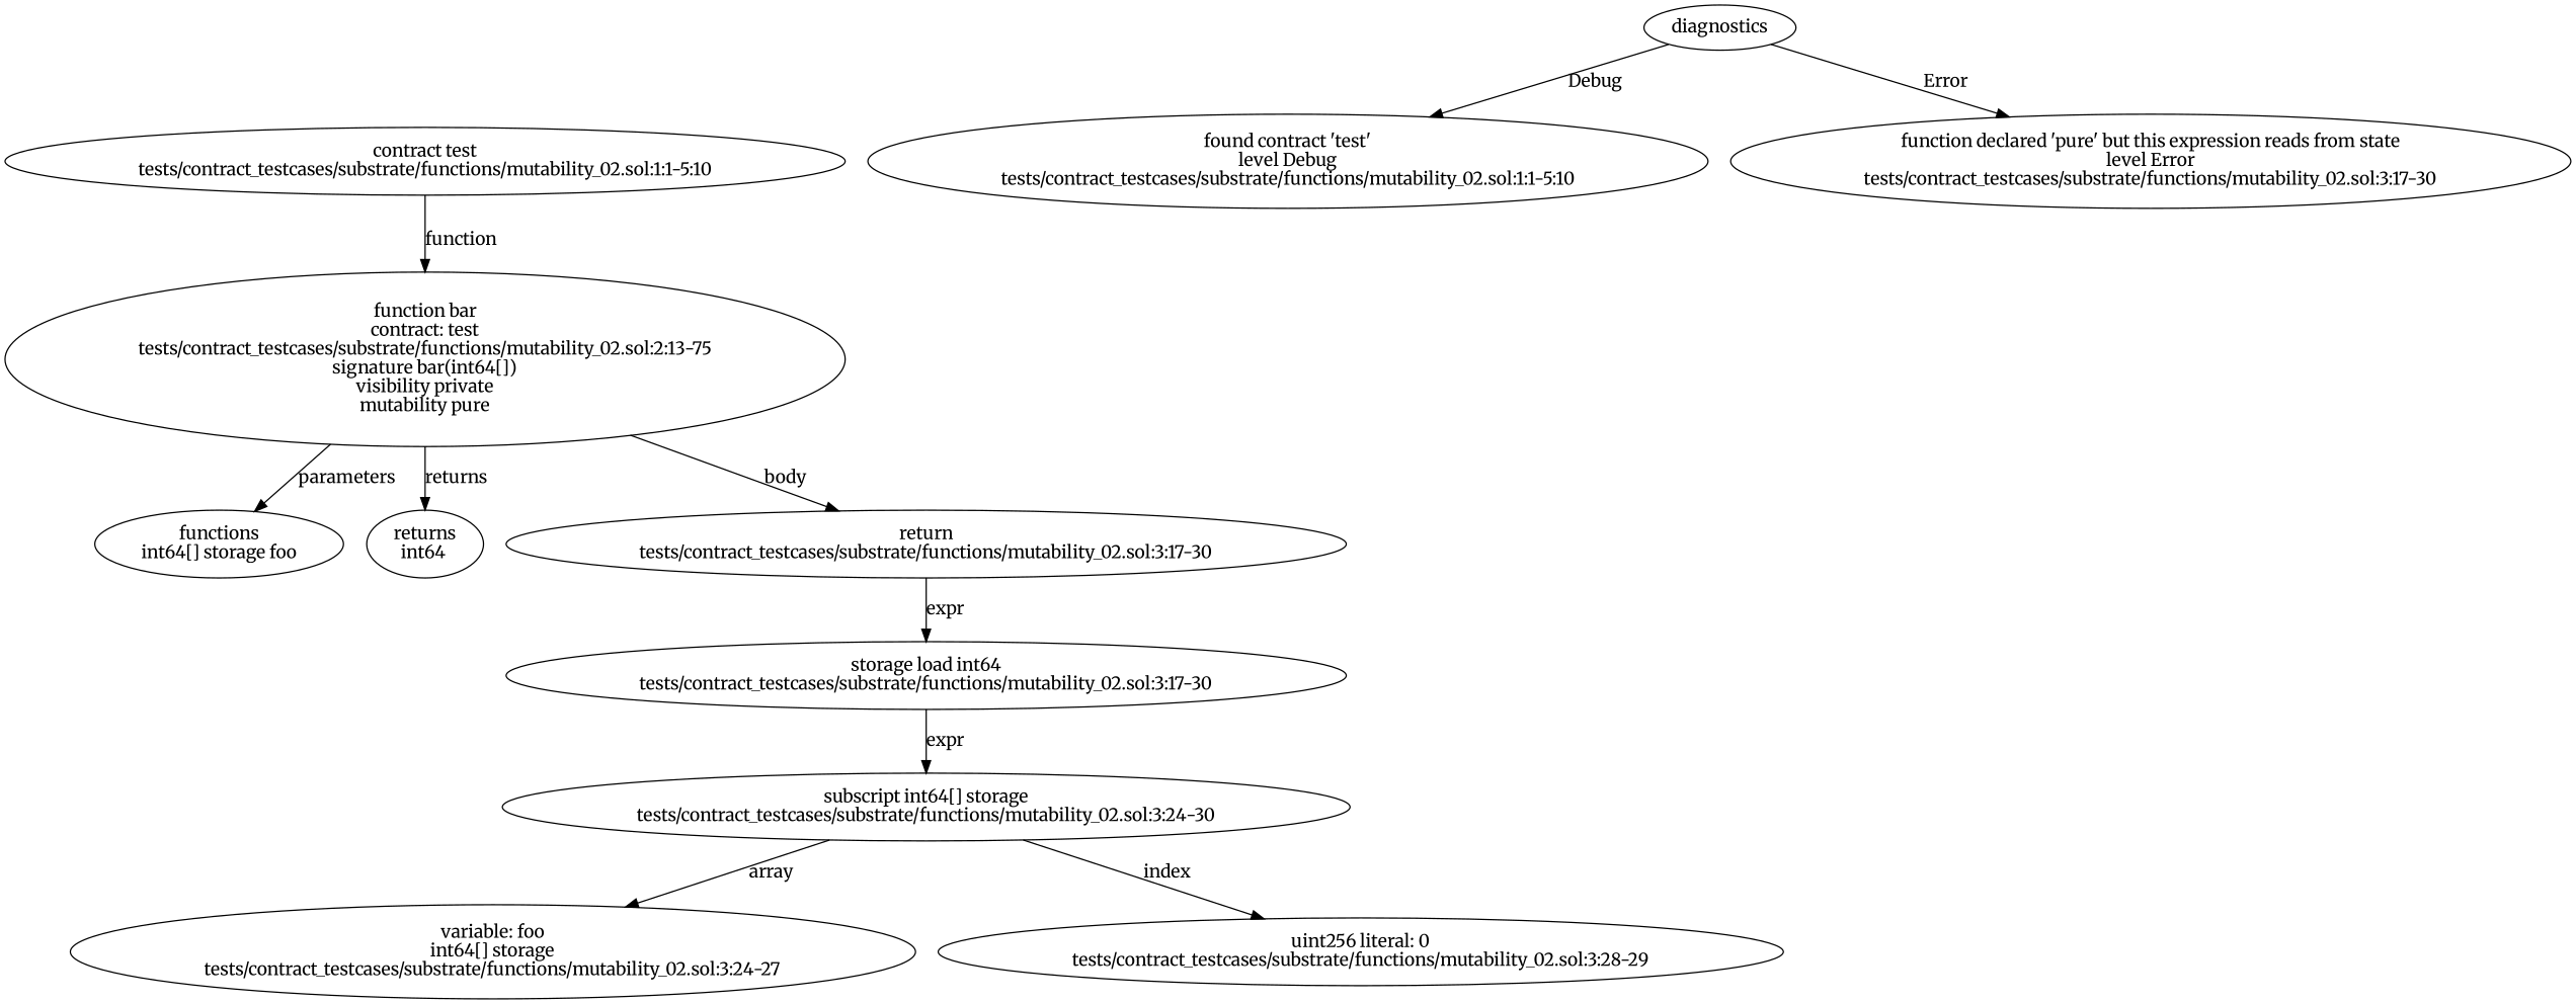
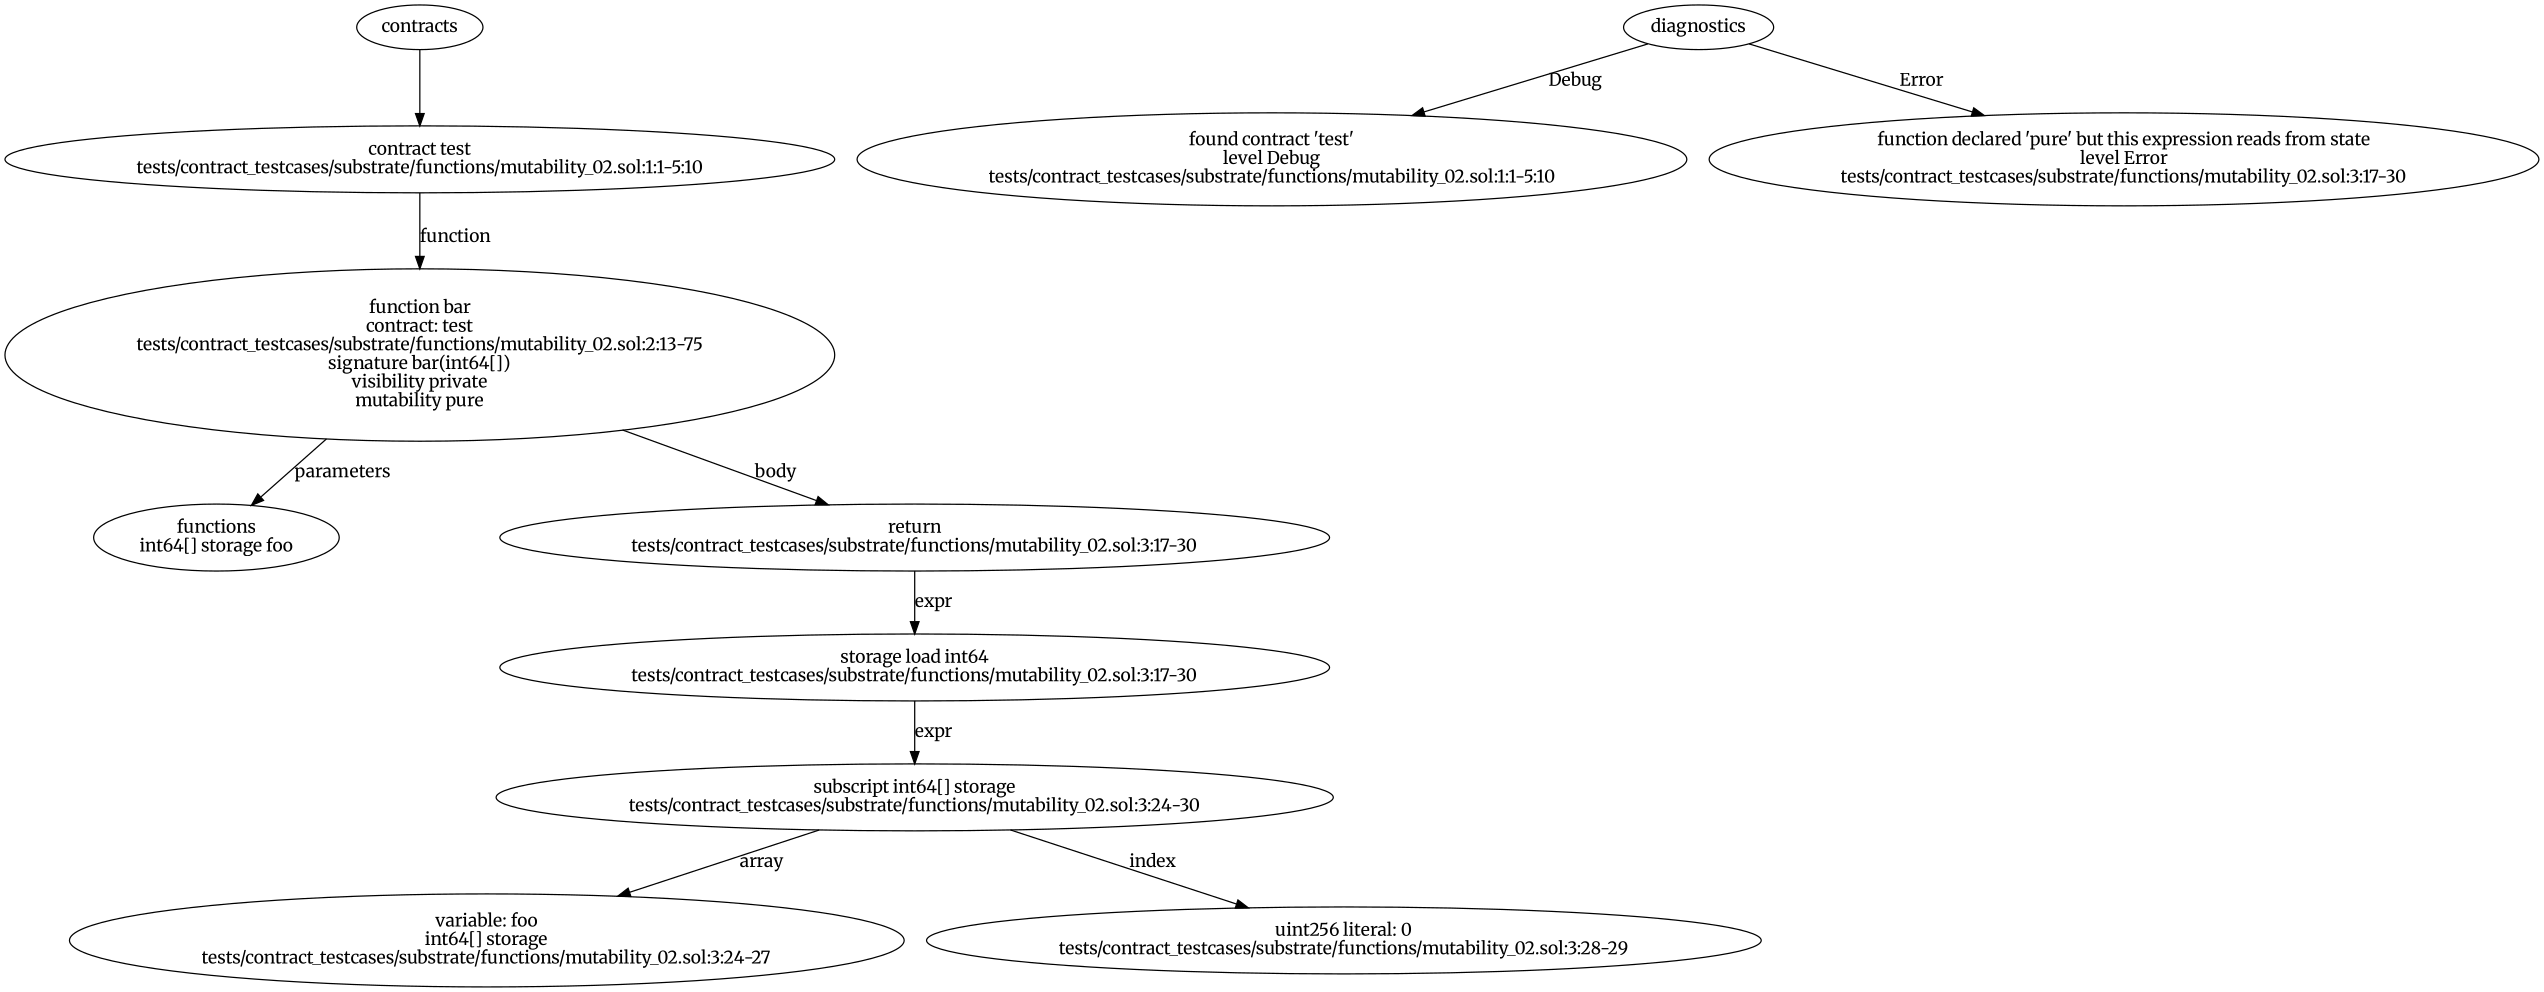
  strict digraph {
    fontname=Merriweather
    node [fontname=Merriweather]
    edge [fontname=Merriweather]
    n1 [label="contract test\ntests/contract_testcases/substrate/functions/mutability_02.sol:1:1-5:10"]
    n2 [label="function bar\ncontract: test\ntests/contract_testcases/substrate/functions/mutability_02.sol:2:13-75\nsignature bar(int64[])\nvisibility private\nmutability pure"]
    n3 [label="functions\nint64[] storage foo"]
-   n4 [label="returns\nint64 "]
    n5 [label="return\ntests/contract_testcases/substrate/functions/mutability_02.sol:3:17-30"]
    n6 [label="storage load int64\ntests/contract_testcases/substrate/functions/mutability_02.sol:3:17-30"]
    n7 [label="subscript int64[] storage\ntests/contract_testcases/substrate/functions/mutability_02.sol:3:24-30"]
    n8 [label="variable: foo\nint64[] storage\ntests/contract_testcases/substrate/functions/mutability_02.sol:3:24-27"]
    n9 [label="uint256 literal: 0\ntests/contract_testcases/substrate/functions/mutability_02.sol:3:28-29"]
    n10 [label="found contract 'test'\nlevel Debug\ntests/contract_testcases/substrate/functions/mutability_02.sol:1:1-5:10"]
    n11 [label="function declared 'pure' but this expression reads from state\nlevel Error\ntests/contract_testcases/substrate/functions/mutability_02.sol:3:17-30"]
+   contracts
    diagnostics
    n1 -> n2 [label=function]
    n2 -> n3 [label=parameters]
-   n2 -> n4 [label=returns]
    n2 -> n5 [label=body]
    n5 -> n6 [label=expr]
    n6 -> n7 [label=expr]
    n7 -> n8 [label=array]
    n7 -> n9 [label=index]
+   contracts -> n1
    diagnostics -> n10 [label=Debug]
    diagnostics -> n11 [label=Error]
  }
